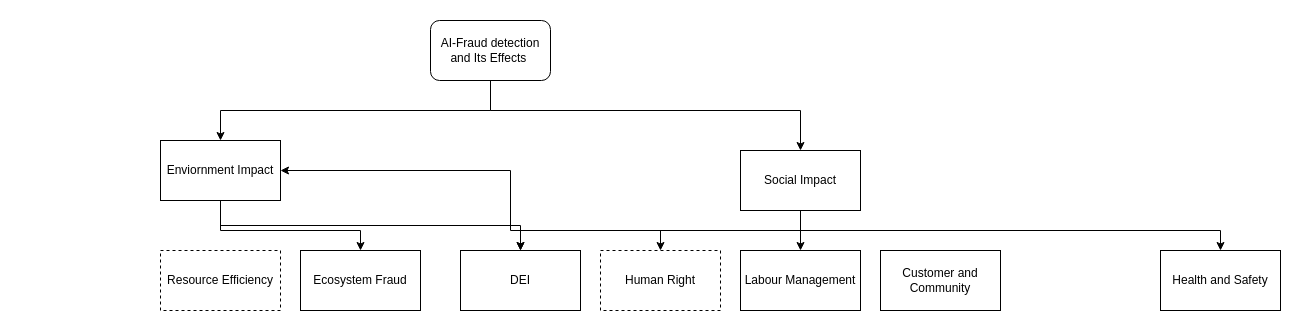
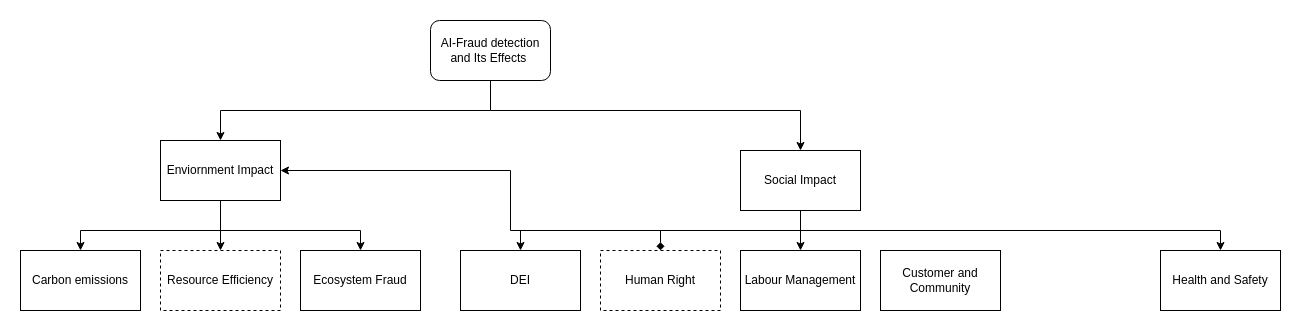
  <mxCell id="0" />
  <mxCell id="1" parent="0" />
  <mxCell id="2" style="edgeStyle=orthogonalEdgeStyle;rounded=0;orthogonalLoop=1;jettySize=auto;html=1;exitX=0.5;exitY=1;exitDx=0;exitDy=0;entryX=0.5;entryY=0;entryDx=0;entryDy=0;" edge="1" parent="1" source="4" target="8"><mxGeometry relative="1" as="geometry" /></mxCell>
  <mxCell id="3" style="edgeStyle=orthogonalEdgeStyle;rounded=0;orthogonalLoop=1;jettySize=auto;html=1;exitX=0.5;exitY=1;exitDx=0;exitDy=0;entryX=0.5;entryY=0;entryDx=0;entryDy=0;" edge="1" parent="1" source="4" target="14"><mxGeometry relative="1" as="geometry"><Array as="points"><mxPoint x="490" y="110" /><mxPoint x="800" y="110" /></Array></mxGeometry></mxCell>
  <mxCell id="4" value="AI-Fraud detection and Its Effects&amp;nbsp;" style="rounded=1;whiteSpace=wrap;html=1;" vertex="1" parent="1"><mxGeometry x="430" y="20" width="120" height="60" as="geometry" /></mxCell>
- <mxCell id="6" style="edgeStyle=orthogonalEdgeStyle;rounded=0;orthogonalLoop=1;jettySize=auto;html=1;exitX=0.5;exitY=1;exitDx=0;exitDy=0;" edge="1" parent="1" source="8" target="18"><mxGeometry relative="1" as="geometry" /></mxCell>
+ <mxCell id="5" style="edgeStyle=orthogonalEdgeStyle;rounded=0;orthogonalLoop=1;jettySize=auto;html=1;exitX=0.5;exitY=1;exitDx=0;exitDy=0;entryX=0.5;entryY=0;entryDx=0;entryDy=0;" edge="1" parent="1" source="8" target="15"><mxGeometry relative="1" as="geometry"><Array as="points"><mxPoint x="220" y="230" /><mxPoint x="80" y="230" /></Array></mxGeometry></mxCell>
+ <mxCell id="6" style="edgeStyle=orthogonalEdgeStyle;rounded=0;orthogonalLoop=1;jettySize=auto;html=1;exitX=0.5;exitY=1;exitDx=0;exitDy=0;entryX=0.5;entryY=0;entryDx=0;entryDy=0;" edge="1" parent="1" source="8" target="16"><mxGeometry relative="1" as="geometry" /></mxCell>
  <mxCell id="7" style="edgeStyle=orthogonalEdgeStyle;rounded=0;orthogonalLoop=1;jettySize=auto;html=1;exitX=0.5;exitY=1;exitDx=0;exitDy=0;entryX=0.5;entryY=0;entryDx=0;entryDy=0;" edge="1" parent="1" source="8" target="17"><mxGeometry relative="1" as="geometry"><Array as="points"><mxPoint x="220" y="230" /><mxPoint x="360" y="230" /></Array></mxGeometry></mxCell>
  <mxCell id="8" value="Enviornment Impact" style="rounded=0;whiteSpace=wrap;html=1;" vertex="1" parent="1"><mxGeometry x="160" y="140" width="120" height="60" as="geometry" /></mxCell>
  <mxCell id="9" style="edgeStyle=orthogonalEdgeStyle;rounded=0;orthogonalLoop=1;jettySize=auto;html=1;exitX=0.5;exitY=1;exitDx=0;exitDy=0;" edge="1" parent="1" source="14" target="18"><mxGeometry relative="1" as="geometry" /></mxCell>
- <mxCell id="10" style="edgeStyle=orthogonalEdgeStyle;rounded=0;orthogonalLoop=1;jettySize=auto;html=1;exitX=0.5;exitY=1;exitDx=0;exitDy=0;entryX=0.5;entryY=0;entryDx=0;entryDy=0;" edge="1" parent="1" source="14" target="19"><mxGeometry relative="1" as="geometry" /></mxCell>
+ <mxCell id="10" style="edgeStyle=orthogonalEdgeStyle;rounded=0;orthogonalLoop=1;jettySize=auto;html=1;exitX=0.5;exitY=1;exitDx=0;exitDy=0;entryX=0.5;entryY=0;entryDx=0;entryDy=0;endArrow=diamond;" edge="1" parent="1" source="14" target="19"><mxGeometry relative="1" as="geometry" /></mxCell>
  <mxCell id="11" style="edgeStyle=orthogonalEdgeStyle;rounded=0;orthogonalLoop=1;jettySize=auto;html=1;exitX=0.5;exitY=1;exitDx=0;exitDy=0;entryX=0.5;entryY=0;entryDx=0;entryDy=0;" edge="1" parent="1" source="14" target="20"><mxGeometry relative="1" as="geometry" /></mxCell>
  <mxCell id="12" style="edgeStyle=orthogonalEdgeStyle;rounded=0;orthogonalLoop=1;jettySize=auto;html=1;exitX=0.5;exitY=1;exitDx=0;exitDy=0;" edge="1" parent="1" source="14" target="8"><mxGeometry relative="1" as="geometry" /></mxCell>
  <mxCell id="13" style="edgeStyle=orthogonalEdgeStyle;rounded=0;orthogonalLoop=1;jettySize=auto;html=1;exitX=0.5;exitY=1;exitDx=0;exitDy=0;entryX=0.5;entryY=0;entryDx=0;entryDy=0;" edge="1" parent="1" source="14" target="22"><mxGeometry relative="1" as="geometry" /></mxCell>
  <mxCell id="14" value="Social Impact" style="rounded=0;whiteSpace=wrap;html=1;" vertex="1" parent="1"><mxGeometry x="740" y="150" width="120" height="60" as="geometry" /></mxCell>
+ <mxCell id="15" value="Carbon emissions" style="rounded=0;whiteSpace=wrap;html=1;" vertex="1" parent="1"><mxGeometry x="20" y="250" width="120" height="60" as="geometry" /></mxCell>
  <mxCell id="16" value="Resource Efficiency" style="rounded=0;whiteSpace=wrap;html=1;dashed=1;" vertex="1" parent="1"><mxGeometry x="160" y="250" width="120" height="60" as="geometry" /></mxCell>
  <mxCell id="17" value="Ecosystem Fraud" style="rounded=0;whiteSpace=wrap;html=1;" vertex="1" parent="1"><mxGeometry x="300" y="250" width="120" height="60" as="geometry" /></mxCell>
  <mxCell id="18" value="DEI" style="rounded=0;whiteSpace=wrap;html=1;" vertex="1" parent="1"><mxGeometry x="460" y="250" width="120" height="60" as="geometry" /></mxCell>
  <mxCell id="19" value="Human Right" style="rounded=0;whiteSpace=wrap;html=1;dashed=1;" vertex="1" parent="1"><mxGeometry x="600" y="250" width="120" height="60" as="geometry" /></mxCell>
  <mxCell id="20" value="Labour Management" style="rounded=0;whiteSpace=wrap;html=1;" vertex="1" parent="1"><mxGeometry x="740" y="250" width="120" height="60" as="geometry" /></mxCell>
  <mxCell id="21" value="Customer and Community" style="rounded=0;whiteSpace=wrap;html=1;" vertex="1" parent="1"><mxGeometry x="880" y="250" width="120" height="60" as="geometry" /></mxCell>
  <mxCell id="22" value="Health and Safety" style="rounded=0;whiteSpace=wrap;html=1;" vertex="1" parent="1"><mxGeometry x="1160" y="250" width="120" height="60" as="geometry" /></mxCell>
  <mxCell id="23" value="" style="endArrow=none;html=1;rounded=0;" edge="1" parent="1"><mxGeometry width="50" height="50" relative="1" as="geometry"><mxPoint x="160" y="230" as="sourcePoint" /><mxPoint x="160" y="230" as="targetPoint" /></mxGeometry></mxCell>
